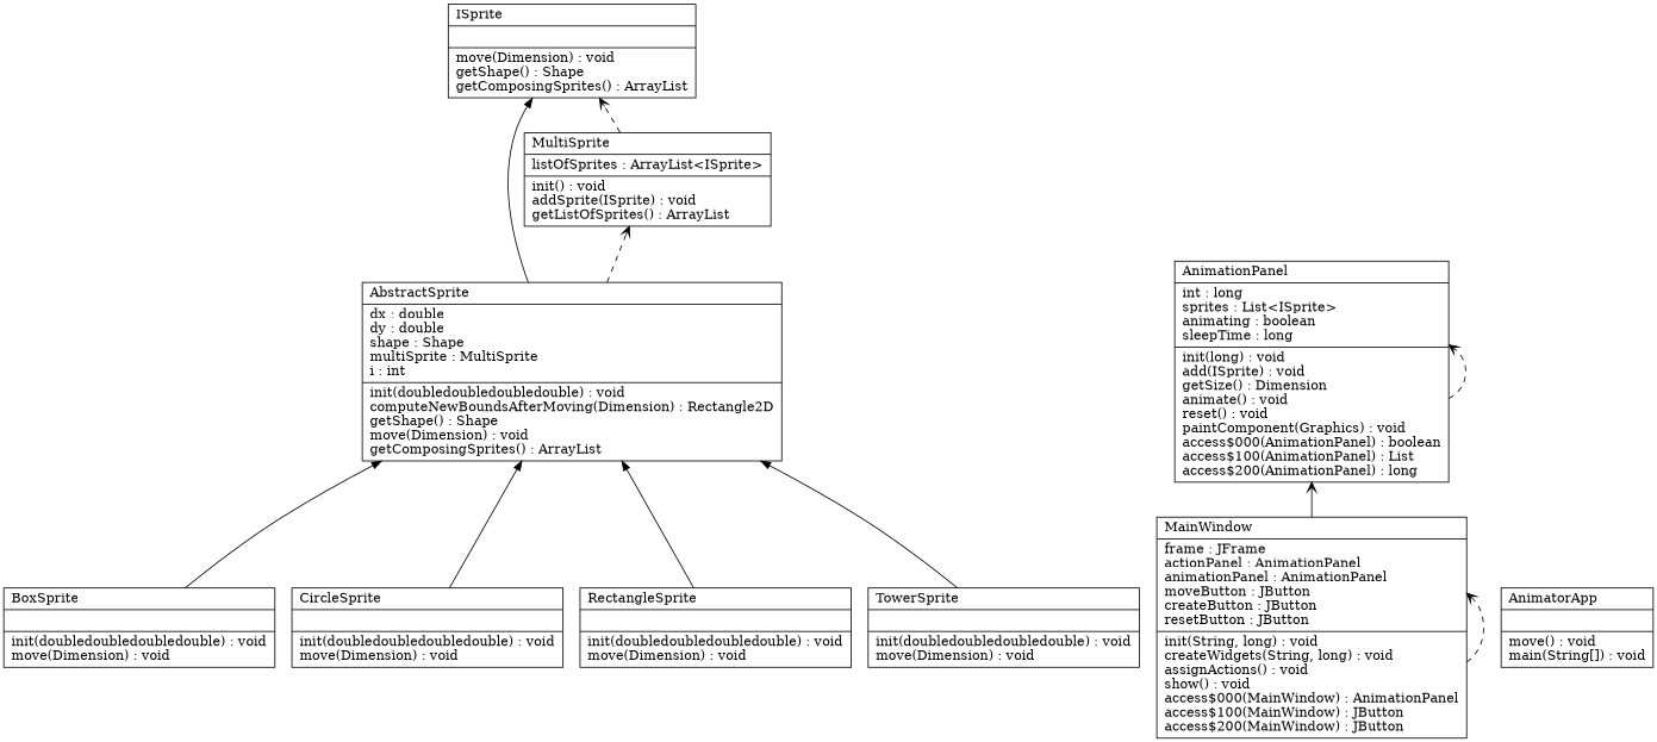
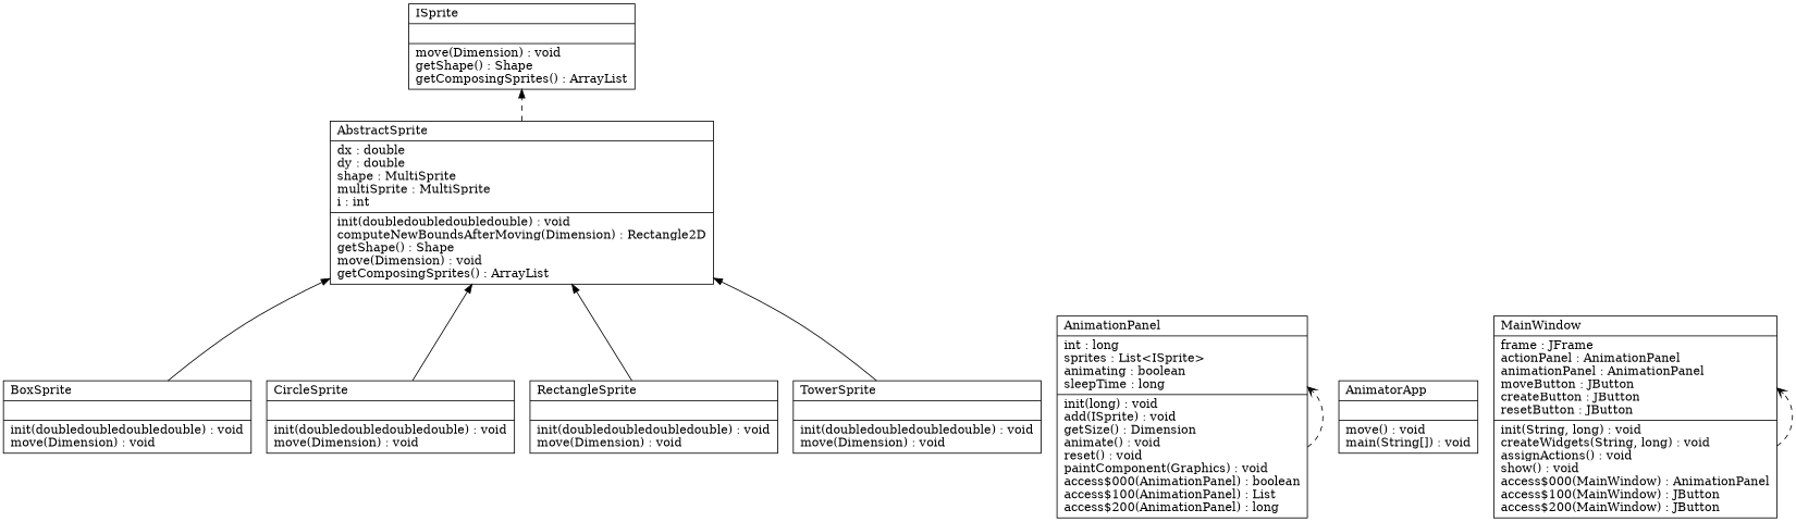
  digraph {
    fontname="Bitstream Vera Sans"
    fontsize=8
    rankdir=BT
    node [color="#000000" fillcolor="#000000" shape=record]
    edge [arrowhead=normal style=dashed]
-   n1 [label="{AbstractSprite\l|dx : double\ldy : double\lshape : Shape\lmultiSprite : MultiSprite\li : int\l|init(doubledoubledoubledouble) : void\lcomputeNewBoundsAfterMoving(Dimension) : Rectangle2D\lgetShape() : Shape\lmove(Dimension) : void\lgetComposingSprites() : ArrayList\l}"]
+   n1 [label="{AbstractSprite\l|dx : double\ldy : double\lshape : MultiSprite\lmultiSprite : MultiSprite\li : int\l|init(doubledoubledoubledouble) : void\lcomputeNewBoundsAfterMoving(Dimension) : Rectangle2D\lgetShape() : Shape\lmove(Dimension) : void\lgetComposingSprites() : ArrayList\l}"]
    n2 [label="{ISprite\l||move(Dimension) : void\lgetShape() : Shape\lgetComposingSprites() : ArrayList\l}"]
-   n3 [label="{MultiSprite\l|listOfSprites : ArrayList\<ISprite\>\l|init() : void\laddSprite(ISprite) : void\lgetListOfSprites() : ArrayList\l}"]
    n4 [label="{AnimationPanel\l|int : long\lsprites : List\<ISprite\>\lanimating : boolean\lsleepTime : long\l|init(long) : void\ladd(ISprite) : void\lgetSize() : Dimension\lanimate() : void\lreset() : void\lpaintComponent(Graphics) : void\laccess$000(AnimationPanel) : boolean\laccess$100(AnimationPanel) : List\laccess$200(AnimationPanel) : long\l}"]
    n5 [label="{AnimatorApp\l||move() : void\lmain(String[]) : void\l}"]
    n6 [label="{BoxSprite\l||init(doubledoubledoubledouble) : void\lmove(Dimension) : void\l}"]
    n7 [label="{CircleSprite\l||init(doubledoubledoubledouble) : void\lmove(Dimension) : void\l}"]
    n8 [label="{MainWindow\l|frame : JFrame\lactionPanel : AnimationPanel\lanimationPanel : AnimationPanel\lmoveButton : JButton\lcreateButton : JButton\lresetButton : JButton\l|init(String, long) : void\lcreateWidgets(String, long) : void\lassignActions() : void\lshow() : void\laccess$000(MainWindow) : AnimationPanel\laccess$100(MainWindow) : JButton\laccess$200(MainWindow) : JButton\l}"]
    n9 [label="{RectangleSprite\l||init(doubledoubledoubledouble) : void\lmove(Dimension) : void\l}"]
    n10 [label="{TowerSprite\l||init(doubledoubledoubledouble) : void\lmove(Dimension) : void\l}"]
-   n1 -> n2 [style=solid]
-   n1 -> n3 [arrowhead=vee]
-   n3 -> n2 [arrowhead=vee]
+   n1 -> n2
    n4 -> n4 [arrowhead=vee]
    n6 -> n1 [style=solid]
    n7 -> n1 [style=solid]
-   n8 -> n4 [arrowhead=vee style=solid]
    n8 -> n8 [arrowhead=vee]
    n9 -> n1 [style=solid]
    n10 -> n1 [style=solid]
  }
